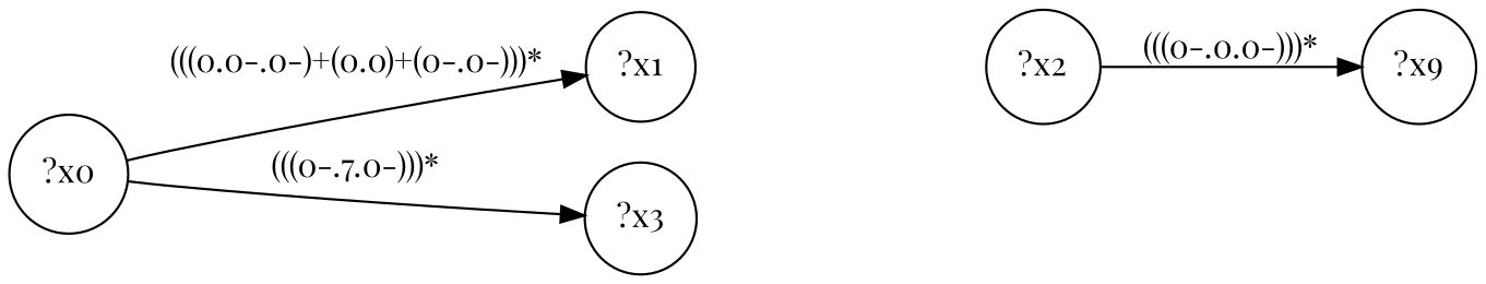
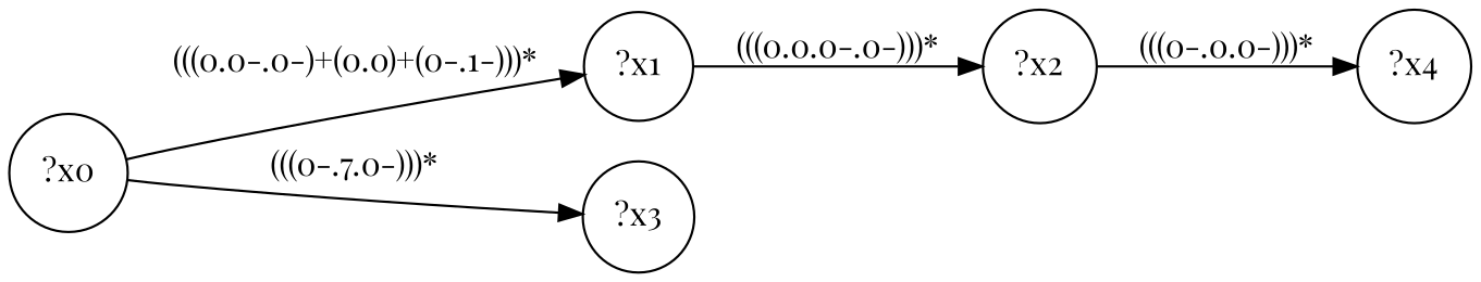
  digraph {
    fontname="Playfair Display"
    rankdir=LR
    node [fontname="Playfair Display" shape=circle]
    edge [fontname="Playfair Display"]
    n1 [label="?x0"]
    n2 [label="?x1"]
    n3 [label="?x3"]
    n4 [label="?x2"]
-   n5 [label="?x9"]
-   n1 -> n2 [label="(((0.0-.0-)+(0.0)+(0-.0-)))*"]
+   n5 [label="?x4"]
+   n1 -> n2 [label="(((0.0-.0-)+(0.0)+(0-.1-)))*"]
    n1 -> n3 [label="(((0-.7.0-)))*"]
+   n2 -> n4 [label="(((0.0.0-.0-)))*"]
    n4 -> n5 [label="(((0-.0.0-)))*"]
  }
